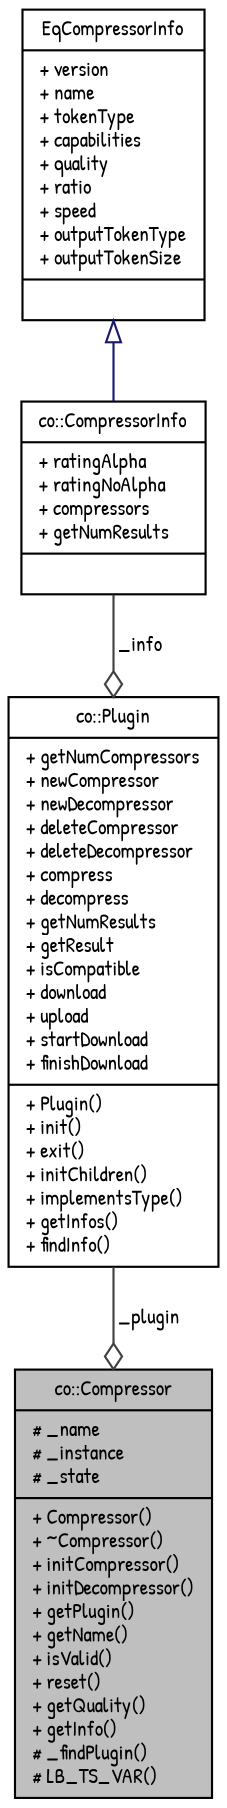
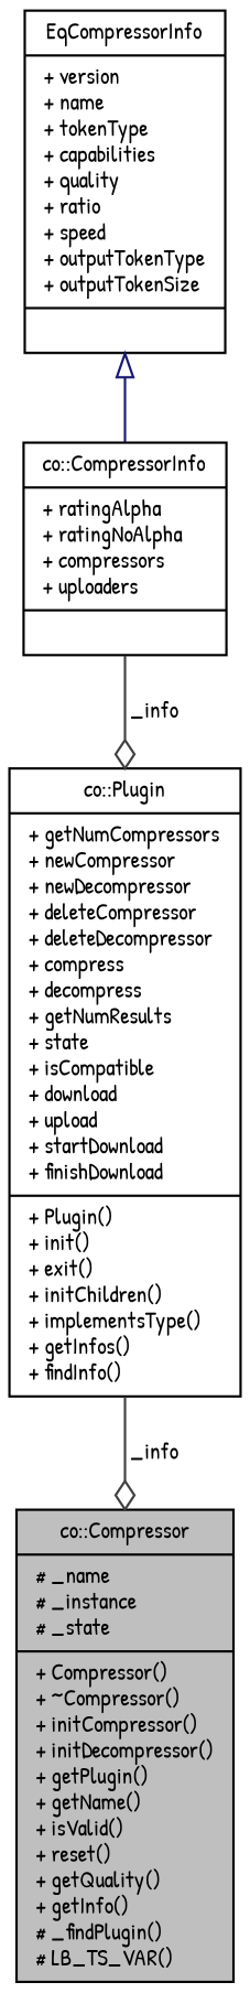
  digraph {
    fontname="Patrick Hand"
    node [color=black fillcolor=white fontname="Patrick Hand" fontsize=10 shape=record style=filled]
    edge [arrowhead=odiamond color=grey25 fontname="Patrick Hand" fontsize=10 labelfontname=FreeSans labelfontsize=10 style=solid]
    n1 [fillcolor=grey75 fontcolor=black height=0.2 label="{co::Compressor\n|# _name\l# _instance\l# _state\l|+ Compressor()\l+ ~Compressor()\l+ initCompressor()\l+ initDecompressor()\l+ getPlugin()\l+ getName()\l+ isValid()\l+ reset()\l+ getQuality()\l+ getInfo()\l# _findPlugin()\l# LB_TS_VAR()\l}" width=0.4]
-   n2 [height=0.2 label="{co::Plugin\n|+ getNumCompressors\l+ newCompressor\l+ newDecompressor\l+ deleteCompressor\l+ deleteDecompressor\l+ compress\l+ decompress\l+ getNumResults\l+ getResult\l+ isCompatible\l+ download\l+ upload\l+ startDownload\l+ finishDownload\l|+ Plugin()\l+ init()\l+ exit()\l+ initChildren()\l+ implementsType()\l+ getInfos()\l+ findInfo()\l}" width=0.4]
-   n3 [height=0.2 label="{co::CompressorInfo\n|+ ratingAlpha\l+ ratingNoAlpha\l+ compressors\l+ getNumResults\l|}" width=0.4]
+   n2 [height=0.2 label="{co::Plugin\n|+ getNumCompressors\l+ newCompressor\l+ newDecompressor\l+ deleteCompressor\l+ deleteDecompressor\l+ compress\l+ decompress\l+ getNumResults\l+ state\l+ isCompatible\l+ download\l+ upload\l+ startDownload\l+ finishDownload\l|+ Plugin()\l+ init()\l+ exit()\l+ initChildren()\l+ implementsType()\l+ getInfos()\l+ findInfo()\l}" width=0.4]
+   n3 [height=0.2 label="{co::CompressorInfo\n|+ ratingAlpha\l+ ratingNoAlpha\l+ compressors\l+ uploaders\l|}" width=0.4]
    n4 [height=0.2 label="{EqCompressorInfo\n|+ version\l+ name\l+ tokenType\l+ capabilities\l+ quality\l+ ratio\l+ speed\l+ outputTokenType\l+ outputTokenSize\l|}" width=0.4]
-   n2 -> n1 [label=" _plugin"]
+   n2 -> n1 [label=" _info"]
    n3 -> n2 [label=" _info"]
    n4 -> n3 [arrowtail=onormal color=midnightblue dir=back arrowhead=""]
  }
